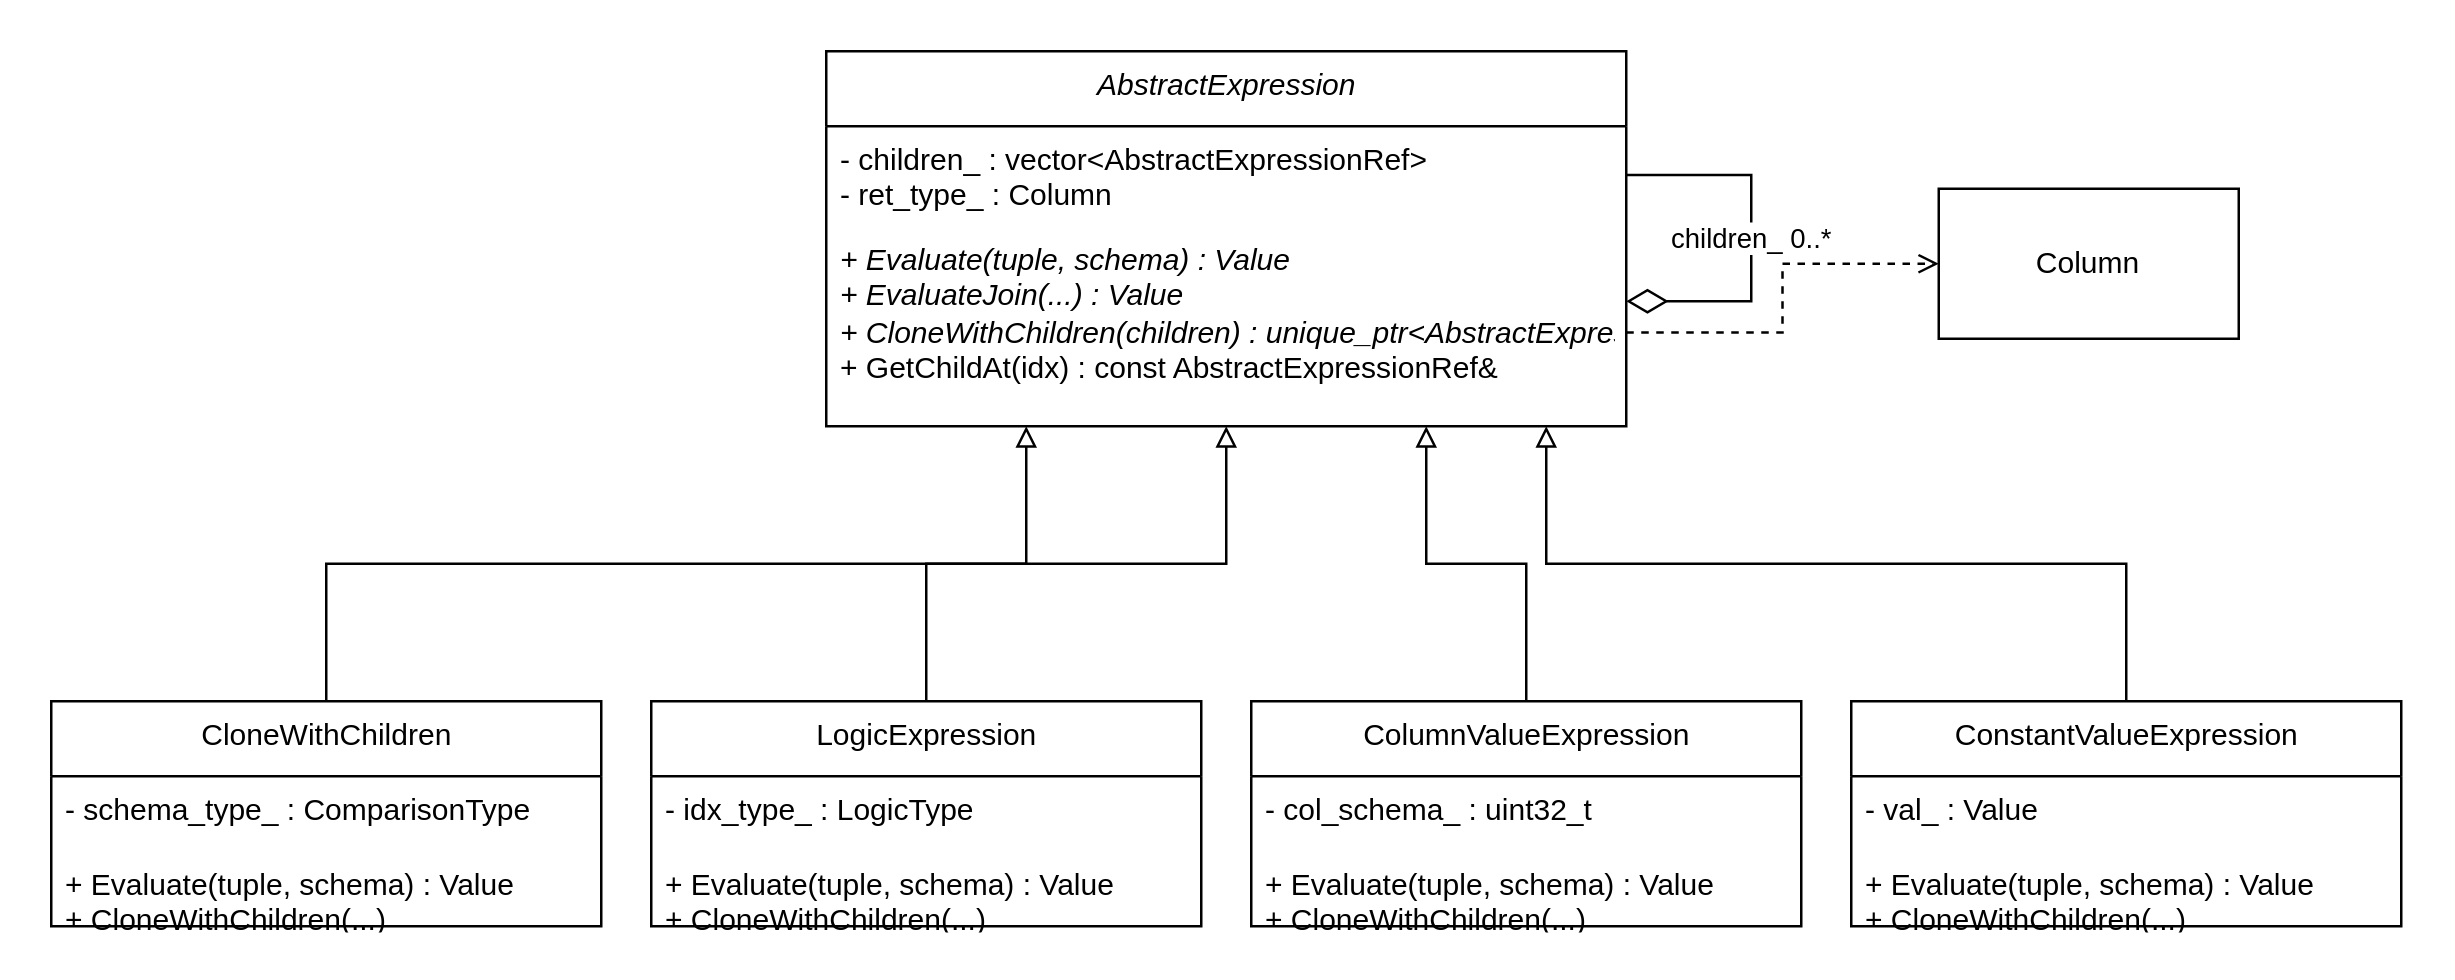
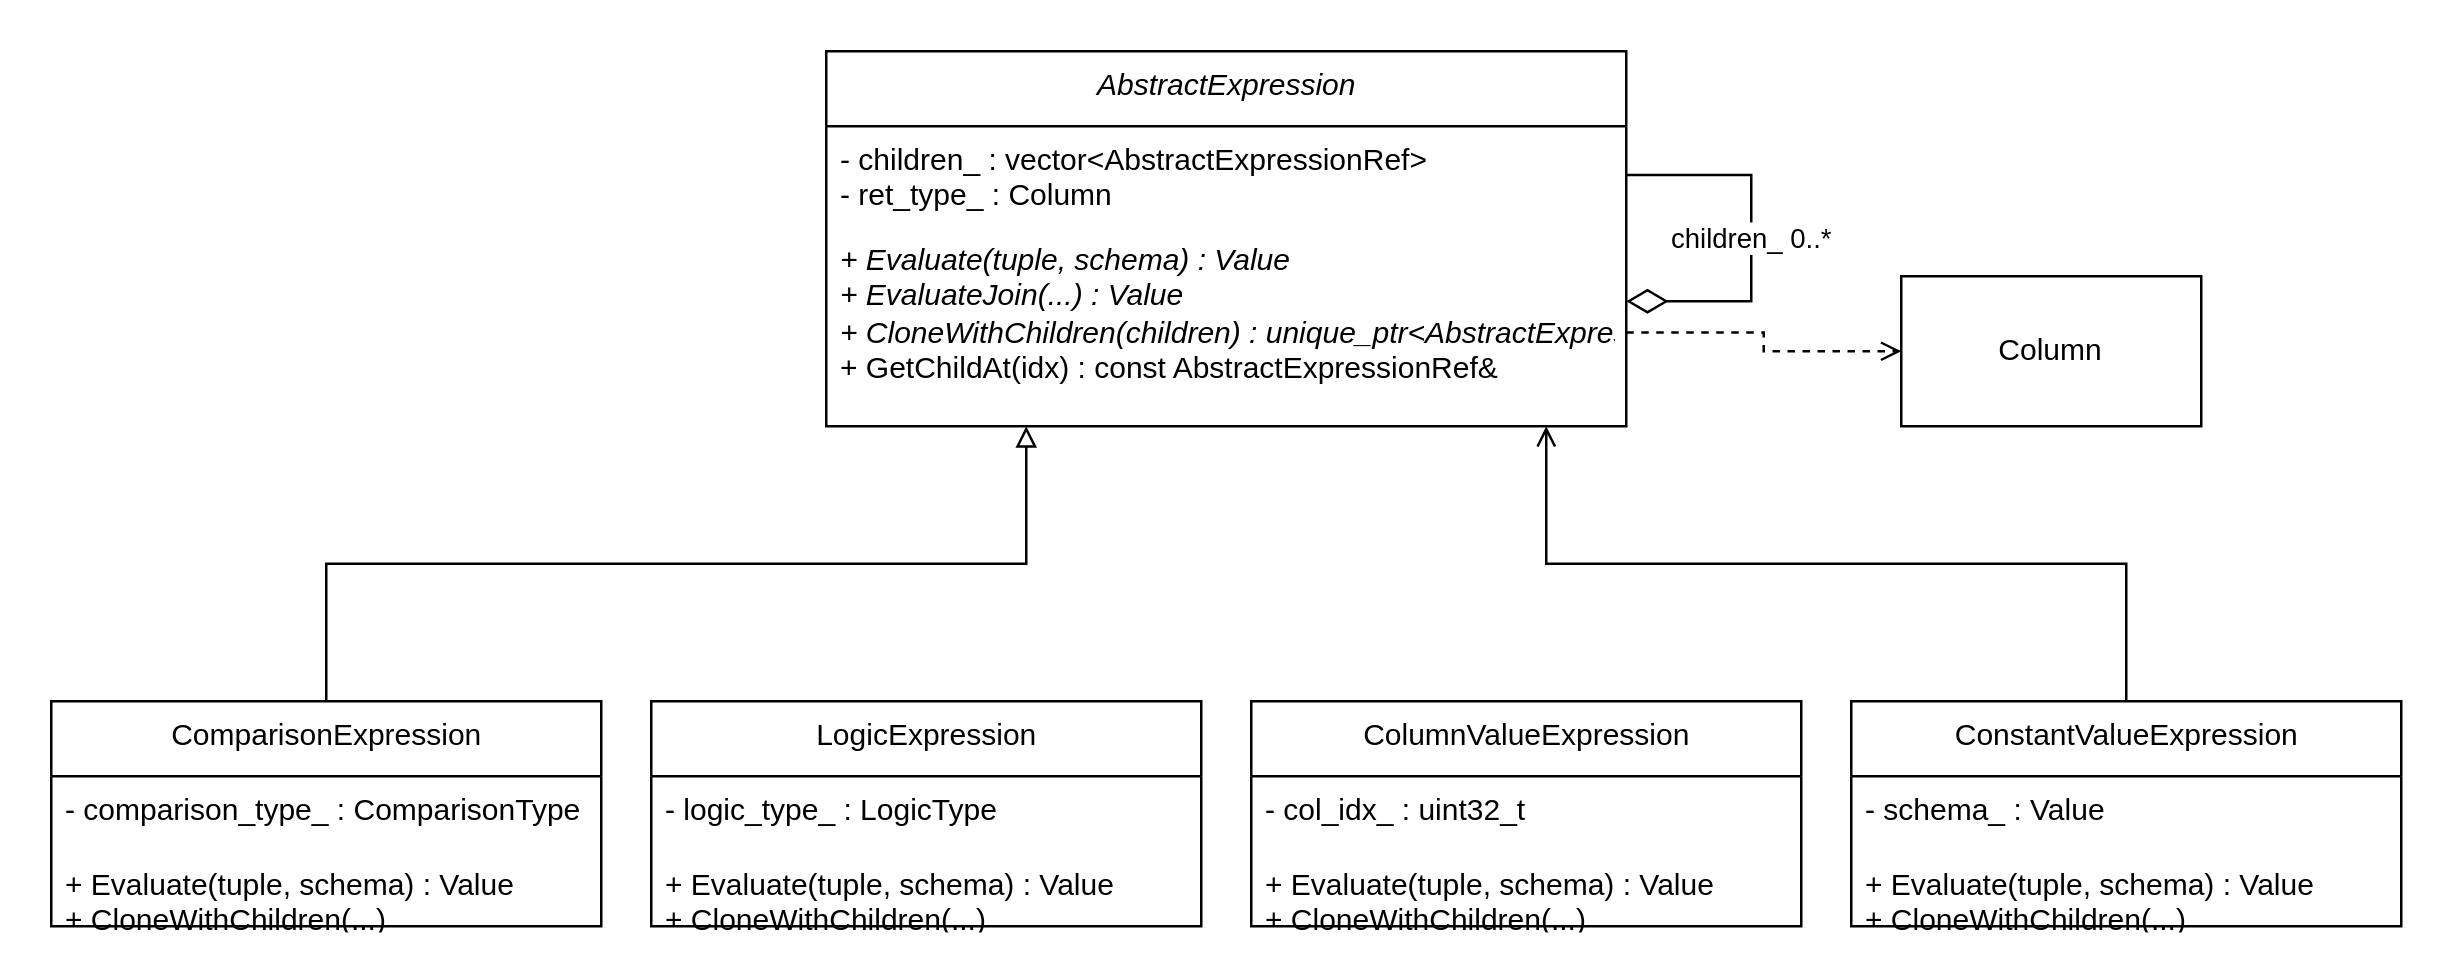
  <mxCell id="0" />
  <mxCell id="1" parent="0" />
  <mxCell id="2" value="&lt;i&gt;AbstractExpression&lt;/i&gt;" style="swimlane;fontStyle=0;align=center;verticalAlign=top;childLayout=stackLayout;horizontal=1;startSize=30;horizontalStack=0;resizeParent=1;resizeParentMax=0;resizeLast=0;collapsible=0;marginBottom=0;html=1;" parent="1" vertex="1"><mxGeometry x="330" y="20" width="320" height="150" as="geometry" /></mxCell>
  <mxCell id="3" value="- children_ : vector&amp;lt;AbstractExpressionRef&amp;gt;&lt;br&gt;- ret_type_ : Column" style="text;strokeColor=none;fillColor=none;align=left;verticalAlign=top;spacingLeft=4;spacingRight=4;overflow=hidden;rotatable=0;points=[[0,0.5],[1,0.5]];portConstraint=eastwest;html=1;" parent="2" vertex="1"><mxGeometry y="30" width="320" height="40" as="geometry" /></mxCell>
  <mxCell id="4" value="&lt;i&gt;+ Evaluate(tuple, schema) : Value&lt;/i&gt;&lt;br&gt;&lt;i&gt;+ EvaluateJoin(...) : Value&lt;/i&gt;&lt;br&gt;&lt;i&gt;+ CloneWithChildren(children) : unique_ptr&amp;lt;AbstractExpression&amp;gt;&lt;/i&gt;&lt;br&gt;+ GetChildAt(idx) : const AbstractExpressionRef&amp;amp;" style="text;strokeColor=none;fillColor=none;align=left;verticalAlign=top;spacingLeft=4;spacingRight=4;overflow=hidden;rotatable=0;points=[[0,0.5],[1,0.5]];portConstraint=eastwest;html=1;" parent="2" vertex="1"><mxGeometry y="70" width="320" height="80" as="geometry" /></mxCell>
- <mxCell id="5" value="CloneWithChildren" style="swimlane;fontStyle=0;align=center;verticalAlign=top;childLayout=stackLayout;horizontal=1;startSize=30;horizontalStack=0;resizeParent=1;resizeParentMax=0;resizeLast=0;collapsible=0;marginBottom=0;html=1;" parent="1" vertex="1"><mxGeometry x="20" y="280" width="220" height="90" as="geometry" /></mxCell>
- <mxCell id="6" value="- schema_type_ : ComparisonType" style="text;strokeColor=none;fillColor=none;align=left;verticalAlign=top;spacingLeft=4;spacingRight=4;overflow=hidden;rotatable=0;points=[[0,0.5],[1,0.5]];portConstraint=eastwest;html=1;" parent="5" vertex="1"><mxGeometry y="30" width="220" height="30" as="geometry" /></mxCell>
+ <mxCell id="5" value="ComparisonExpression" style="swimlane;fontStyle=0;align=center;verticalAlign=top;childLayout=stackLayout;horizontal=1;startSize=30;horizontalStack=0;resizeParent=1;resizeParentMax=0;resizeLast=0;collapsible=0;marginBottom=0;html=1;" parent="1" vertex="1"><mxGeometry x="20" y="280" width="220" height="90" as="geometry" /></mxCell>
+ <mxCell id="6" value="- comparison_type_ : ComparisonType" style="text;strokeColor=none;fillColor=none;align=left;verticalAlign=top;spacingLeft=4;spacingRight=4;overflow=hidden;rotatable=0;points=[[0,0.5],[1,0.5]];portConstraint=eastwest;html=1;" parent="5" vertex="1"><mxGeometry y="30" width="220" height="30" as="geometry" /></mxCell>
  <mxCell id="7" value="+ Evaluate(tuple, schema) : Value&lt;br&gt;+ CloneWithChildren(...)" style="text;strokeColor=none;fillColor=none;align=left;verticalAlign=top;spacingLeft=4;spacingRight=4;overflow=hidden;rotatable=0;points=[[0,0.5],[1,0.5]];portConstraint=eastwest;html=1;" parent="5" vertex="1"><mxGeometry y="60" width="220" height="30" as="geometry" /></mxCell>
  <mxCell id="8" value="LogicExpression" style="swimlane;fontStyle=0;align=center;verticalAlign=top;childLayout=stackLayout;horizontal=1;startSize=30;horizontalStack=0;resizeParent=1;resizeParentMax=0;resizeLast=0;collapsible=0;marginBottom=0;html=1;" parent="1" vertex="1"><mxGeometry x="260" y="280" width="220" height="90" as="geometry" /></mxCell>
- <mxCell id="9" value="- idx_type_ : LogicType" style="text;strokeColor=none;fillColor=none;align=left;verticalAlign=top;spacingLeft=4;spacingRight=4;overflow=hidden;rotatable=0;points=[[0,0.5],[1,0.5]];portConstraint=eastwest;html=1;" parent="8" vertex="1"><mxGeometry y="30" width="220" height="30" as="geometry" /></mxCell>
+ <mxCell id="9" value="- logic_type_ : LogicType" style="text;strokeColor=none;fillColor=none;align=left;verticalAlign=top;spacingLeft=4;spacingRight=4;overflow=hidden;rotatable=0;points=[[0,0.5],[1,0.5]];portConstraint=eastwest;html=1;" parent="8" vertex="1"><mxGeometry y="30" width="220" height="30" as="geometry" /></mxCell>
  <mxCell id="10" value="+ Evaluate(tuple, schema) : Value&lt;br&gt;+ CloneWithChildren(...)" style="text;strokeColor=none;fillColor=none;align=left;verticalAlign=top;spacingLeft=4;spacingRight=4;overflow=hidden;rotatable=0;points=[[0,0.5],[1,0.5]];portConstraint=eastwest;html=1;" parent="8" vertex="1"><mxGeometry y="60" width="220" height="30" as="geometry" /></mxCell>
  <mxCell id="11" value="ColumnValueExpression" style="swimlane;fontStyle=0;align=center;verticalAlign=top;childLayout=stackLayout;horizontal=1;startSize=30;horizontalStack=0;resizeParent=1;resizeParentMax=0;resizeLast=0;collapsible=0;marginBottom=0;html=1;" parent="1" vertex="1"><mxGeometry x="500" y="280" width="220" height="90" as="geometry" /></mxCell>
- <mxCell id="12" value="- col_schema_ : uint32_t" style="text;strokeColor=none;fillColor=none;align=left;verticalAlign=top;spacingLeft=4;spacingRight=4;overflow=hidden;rotatable=0;points=[[0,0.5],[1,0.5]];portConstraint=eastwest;html=1;" parent="11" vertex="1"><mxGeometry y="30" width="220" height="30" as="geometry" /></mxCell>
+ <mxCell id="12" value="- col_idx_ : uint32_t" style="text;strokeColor=none;fillColor=none;align=left;verticalAlign=top;spacingLeft=4;spacingRight=4;overflow=hidden;rotatable=0;points=[[0,0.5],[1,0.5]];portConstraint=eastwest;html=1;" parent="11" vertex="1"><mxGeometry y="30" width="220" height="30" as="geometry" /></mxCell>
  <mxCell id="13" value="+ Evaluate(tuple, schema) : Value&lt;br&gt;+ CloneWithChildren(...)" style="text;strokeColor=none;fillColor=none;align=left;verticalAlign=top;spacingLeft=4;spacingRight=4;overflow=hidden;rotatable=0;points=[[0,0.5],[1,0.5]];portConstraint=eastwest;html=1;" parent="11" vertex="1"><mxGeometry y="60" width="220" height="30" as="geometry" /></mxCell>
  <mxCell id="14" value="ConstantValueExpression" style="swimlane;fontStyle=0;align=center;verticalAlign=top;childLayout=stackLayout;horizontal=1;startSize=30;horizontalStack=0;resizeParent=1;resizeParentMax=0;resizeLast=0;collapsible=0;marginBottom=0;html=1;" parent="1" vertex="1"><mxGeometry x="740" y="280" width="220" height="90" as="geometry" /></mxCell>
- <mxCell id="15" value="- val_ : Value" style="text;strokeColor=none;fillColor=none;align=left;verticalAlign=top;spacingLeft=4;spacingRight=4;overflow=hidden;rotatable=0;points=[[0,0.5],[1,0.5]];portConstraint=eastwest;html=1;" parent="14" vertex="1"><mxGeometry y="30" width="220" height="30" as="geometry" /></mxCell>
+ <mxCell id="15" value="- schema_ : Value" style="text;strokeColor=none;fillColor=none;align=left;verticalAlign=top;spacingLeft=4;spacingRight=4;overflow=hidden;rotatable=0;points=[[0,0.5],[1,0.5]];portConstraint=eastwest;html=1;" parent="14" vertex="1"><mxGeometry y="30" width="220" height="30" as="geometry" /></mxCell>
  <mxCell id="16" value="+ Evaluate(tuple, schema) : Value&lt;br&gt;+ CloneWithChildren(...)" style="text;strokeColor=none;fillColor=none;align=left;verticalAlign=top;spacingLeft=4;spacingRight=4;overflow=hidden;rotatable=0;points=[[0,0.5],[1,0.5]];portConstraint=eastwest;html=1;" parent="14" vertex="1"><mxGeometry y="60" width="220" height="30" as="geometry" /></mxCell>
  <mxCell id="17" style="edgeStyle=orthogonalEdgeStyle;rounded=0;orthogonalLoop=1;jettySize=auto;html=1;exitX=0.5;exitY=0;exitDx=0;exitDy=0;entryX=0.25;entryY=1;entryDx=0;entryDy=0;endArrow=block;endFill=0;" edge="1" parent="1" source="5" target="2"><mxGeometry relative="1" as="geometry" /></mxCell>
- <mxCell id="18" style="edgeStyle=orthogonalEdgeStyle;rounded=0;orthogonalLoop=1;jettySize=auto;html=1;exitX=0.5;exitY=0;exitDx=0;exitDy=0;entryX=0.5;entryY=1;entryDx=0;entryDy=0;endArrow=block;endFill=0;" edge="1" parent="1" source="8" target="2"><mxGeometry relative="1" as="geometry" /></mxCell>
- <mxCell id="19" style="edgeStyle=orthogonalEdgeStyle;rounded=0;orthogonalLoop=1;jettySize=auto;html=1;exitX=0.5;exitY=0;exitDx=0;exitDy=0;entryX=0.75;entryY=1;entryDx=0;entryDy=0;endArrow=block;endFill=0;" edge="1" parent="1" source="11" target="2"><mxGeometry relative="1" as="geometry" /></mxCell>
- <mxCell id="20" style="edgeStyle=orthogonalEdgeStyle;rounded=0;orthogonalLoop=1;jettySize=auto;html=1;exitX=0.5;exitY=0;exitDx=0;exitDy=0;entryX=0.9;entryY=1;entryDx=0;entryDy=0;endArrow=block;endFill=0;" edge="1" parent="1" source="14" target="2"><mxGeometry relative="1" as="geometry"><mxPoint x="850" y="230" as="sourcePoint" /><mxPoint x="605" y="170" as="targetPoint" /></mxGeometry></mxCell>
+ <mxCell id="20" style="edgeStyle=orthogonalEdgeStyle;rounded=0;orthogonalLoop=1;jettySize=auto;html=1;exitX=0.5;exitY=0;exitDx=0;exitDy=0;entryX=0.9;entryY=1;entryDx=0;entryDy=0;endArrow=open;endFill=0;" edge="1" parent="1" source="14" target="2"><mxGeometry relative="1" as="geometry"><mxPoint x="850" y="230" as="sourcePoint" /><mxPoint x="605" y="170" as="targetPoint" /></mxGeometry></mxCell>
  <mxCell id="21" value="children_ 0..*" style="edgeStyle=orthogonalEdgeStyle;rounded=0;orthogonalLoop=1;jettySize=auto;html=1;exitX=1;exitY=0.33;exitDx=0;exitDy=0;endArrow=diamondThin;endFill=0;endSize=14;startFill=0;" edge="1" parent="1" source="2" target="2"><mxGeometry width="100" height="100" relative="1" as="geometry"><mxPoint x="660" y="80" as="sourcePoint" /><mxPoint x="760" y="80" as="targetPoint" /><Array as="points"><mxPoint x="700" y="70" /><mxPoint x="700" y="120" /></Array></mxGeometry></mxCell>
- <mxCell id="22" value="Column" style="rounded=0;whiteSpace=wrap;html=1;" vertex="1" parent="1"><mxGeometry x="775" y="75" width="120" height="60" as="geometry" /></mxCell>
+ <mxCell id="22" value="Column" style="rounded=0;whiteSpace=wrap;html=1;" vertex="1" parent="1"><mxGeometry x="760" y="110" width="120" height="60" as="geometry" /></mxCell>
  <mxCell id="23" style="edgeStyle=orthogonalEdgeStyle;rounded=0;orthogonalLoop=1;jettySize=auto;html=1;exitX=1;exitY=0.75;exitDx=0;exitDy=0;entryX=0;entryY=0.5;entryDx=0;entryDy=0;dashed=1;endArrow=open;" edge="1" parent="1" source="2" target="22"><mxGeometry relative="1" as="geometry" /></mxCell>
